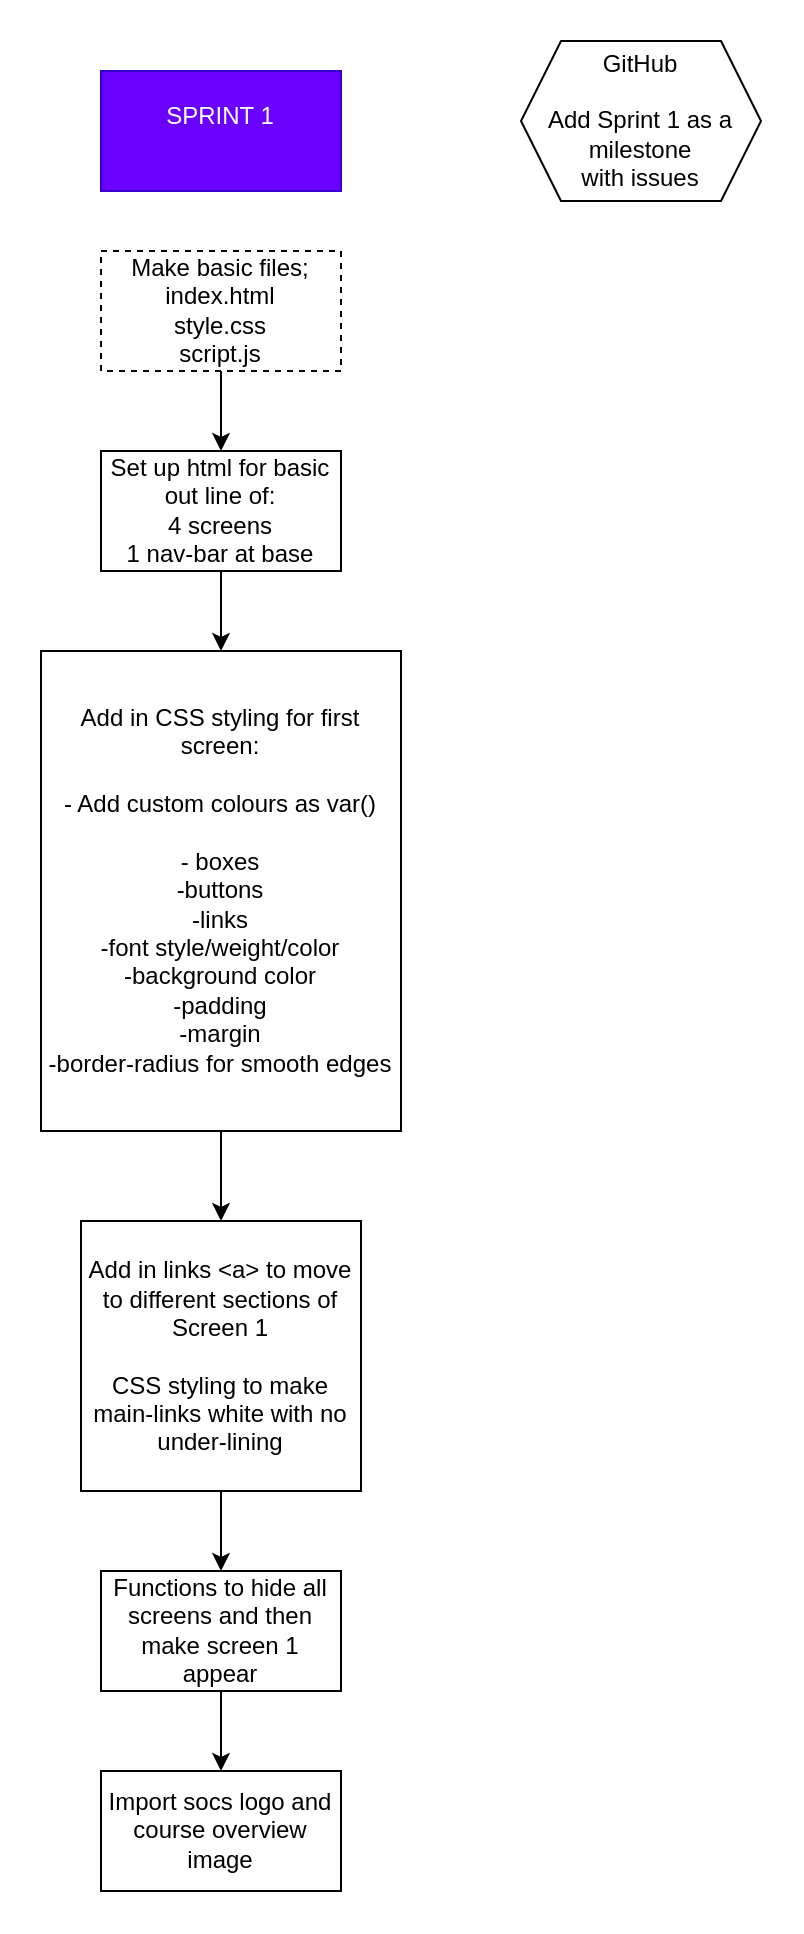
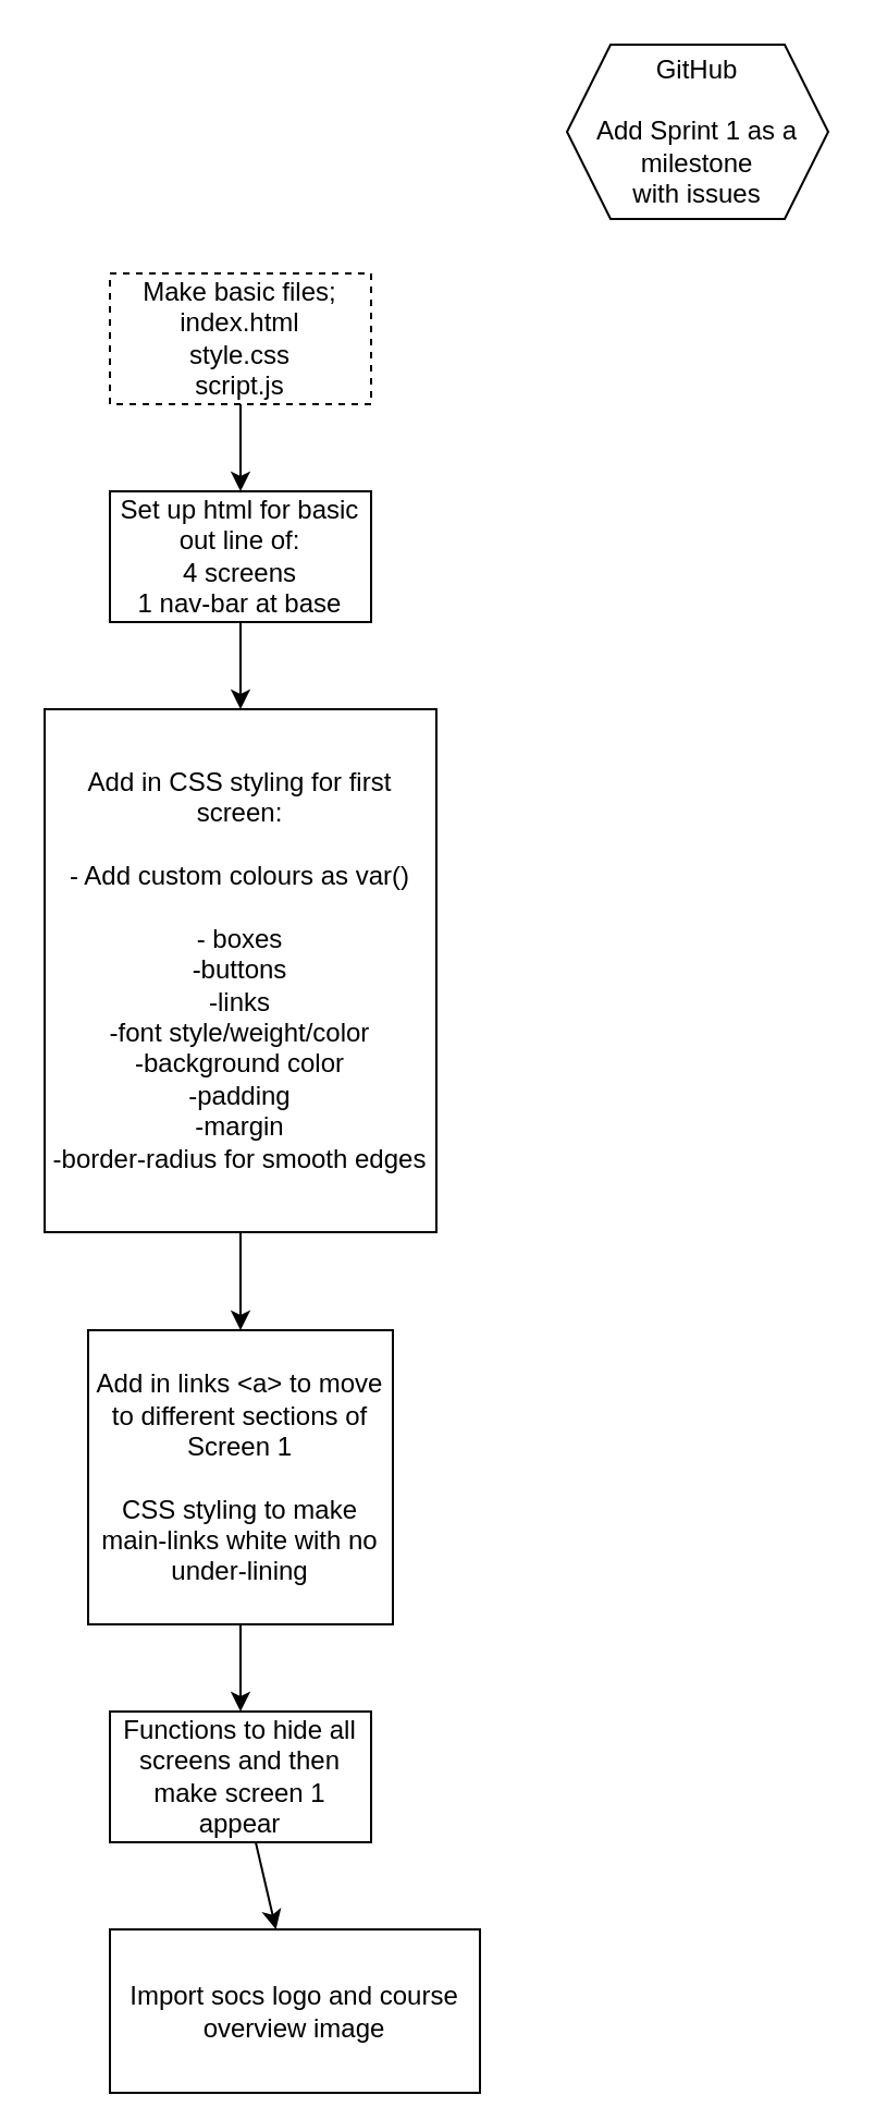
  <mxCell id="0" />
  <mxCell id="1" parent="0" />
- <mxCell id="2" value="SPRINT 1&lt;br&gt;&amp;nbsp;" style="rounded=0;whiteSpace=wrap;html=1;fillColor=#6a00ff;fontColor=#ffffff;strokeColor=#3700CC;" parent="1" vertex="1"><mxGeometry x="50" y="35" width="120" height="60" as="geometry" /></mxCell>
  <mxCell id="3" style="edgeStyle=none;html=1;entryX=0.5;entryY=0;entryDx=0;entryDy=0;" parent="1" source="4" target="6" edge="1"><mxGeometry relative="1" as="geometry" /></mxCell>
  <mxCell id="4" value="Make basic files;&lt;br&gt;index.html&lt;br&gt;style.css&lt;br&gt;script.js" style="rounded=0;whiteSpace=wrap;html=1;dashed=1;" parent="1" vertex="1"><mxGeometry x="50" y="125" width="120" height="60" as="geometry" /></mxCell>
  <mxCell id="5" value="" style="edgeStyle=none;html=1;" parent="1" source="6" target="9" edge="1"><mxGeometry relative="1" as="geometry" /></mxCell>
  <mxCell id="6" value="Set up html for basic out line of:&lt;br&gt;4 screens&lt;br&gt;1 nav-bar at base" style="rounded=0;whiteSpace=wrap;html=1;" parent="1" vertex="1"><mxGeometry x="50" y="225" width="120" height="60" as="geometry" /></mxCell>
  <mxCell id="7" value="" style="edgeStyle=none;html=1;" parent="1" source="9" edge="1"><mxGeometry relative="1" as="geometry"><mxPoint x="115" y="455" as="targetPoint" /></mxGeometry></mxCell>
  <mxCell id="8" value="" style="edgeStyle=none;html=1;" edge="1" parent="1" source="9" target="12"><mxGeometry relative="1" as="geometry" /></mxCell>
  <mxCell id="9" value="Add in CSS styling for first screen:&lt;br&gt;&lt;br&gt;- Add custom colours as var()&lt;br&gt;&lt;br&gt;- boxes&lt;br&gt;-buttons&lt;br&gt;-links&lt;br&gt;-font style/weight/color&lt;br&gt;-background color&lt;br&gt;-padding&lt;br&gt;-margin&lt;br&gt;-border-radius for smooth edges" style="whiteSpace=wrap;html=1;rounded=0;" parent="1" vertex="1"><mxGeometry x="20" y="325" width="180" height="240" as="geometry" /></mxCell>
  <mxCell id="10" value="GitHub&lt;br&gt;&lt;br&gt;Add Sprint 1 as a milestone&lt;br&gt;with issues" style="shape=hexagon;perimeter=hexagonPerimeter2;whiteSpace=wrap;html=1;fixedSize=1;" parent="1" vertex="1"><mxGeometry x="260" y="20" width="120" height="80" as="geometry" /></mxCell>
  <mxCell id="11" value="" style="edgeStyle=none;html=1;" edge="1" parent="1" source="12" target="14"><mxGeometry relative="1" as="geometry" /></mxCell>
  <mxCell id="12" value="Add in links &amp;lt;a&amp;gt; to move to different sections of Screen 1&lt;br&gt;&lt;br&gt;CSS styling to make main-links white with no under-lining" style="rounded=0;whiteSpace=wrap;html=1;" vertex="1" parent="1"><mxGeometry x="40" y="610" width="140" height="135" as="geometry" /></mxCell>
  <mxCell id="13" value="" style="edgeStyle=none;html=1;" edge="1" parent="1" source="14" target="15"><mxGeometry relative="1" as="geometry" /></mxCell>
  <mxCell id="14" value="Functions to hide all screens and then make screen 1 appear" style="rounded=0;whiteSpace=wrap;html=1;" vertex="1" parent="1"><mxGeometry x="50" y="785" width="120" height="60" as="geometry" /></mxCell>
- <mxCell id="15" value="Import socs logo and course overview image" style="rounded=0;whiteSpace=wrap;html=1;" vertex="1" parent="1"><mxGeometry x="50" y="885" width="120" height="60" as="geometry" /></mxCell>
+ <mxCell id="15" value="Import socs logo and course overview image" style="rounded=0;whiteSpace=wrap;html=1;" vertex="1" parent="1"><mxGeometry x="50" y="885" width="170" height="75" as="geometry" /></mxCell>
